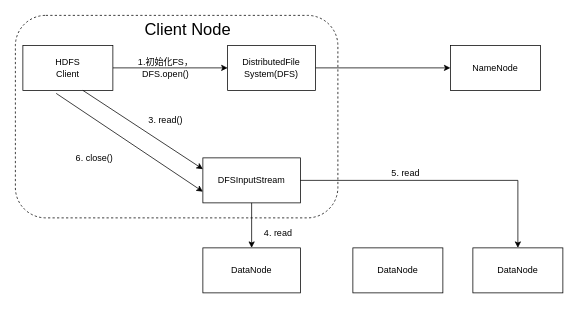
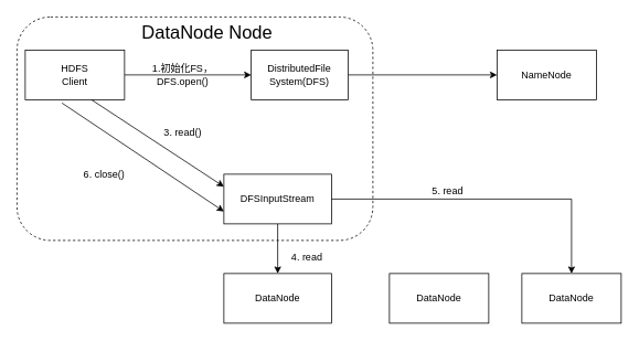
  <mxCell id="0" />
  <mxCell id="1" parent="0" />
  <mxCell id="2" value="" style="rounded=1;whiteSpace=wrap;html=1;dashed=1;fillColor=none;" vertex="1" parent="1"><mxGeometry x="20" y="20" width="430" height="270" as="geometry" /></mxCell>
  <mxCell id="3" value="DFSInputStream" style="rounded=0;whiteSpace=wrap;html=1;fillColor=none;gradientColor=none;" parent="1" vertex="1"><mxGeometry x="270" y="210" width="130" height="60" as="geometry" /></mxCell>
  <mxCell id="4" style="edgeStyle=orthogonalEdgeStyle;rounded=0;orthogonalLoop=1;jettySize=auto;html=1;exitX=1;exitY=0.5;exitDx=0;exitDy=0;entryX=0;entryY=0.5;entryDx=0;entryDy=0;" parent="1" source="5" target="7" edge="1"><mxGeometry relative="1" as="geometry" /></mxCell>
  <mxCell id="5" value="HDFS&lt;br&gt;Client" style="rounded=0;whiteSpace=wrap;html=1;" parent="1" vertex="1"><mxGeometry x="30" y="60" width="120" height="60" as="geometry" /></mxCell>
  <mxCell id="6" style="edgeStyle=orthogonalEdgeStyle;rounded=0;orthogonalLoop=1;jettySize=auto;html=1;exitX=1;exitY=0.5;exitDx=0;exitDy=0;entryX=0;entryY=0.5;entryDx=0;entryDy=0;" parent="1" source="7" target="8" edge="1"><mxGeometry relative="1" as="geometry"><mxPoint x="540" y="90.333" as="targetPoint" /></mxGeometry></mxCell>
  <mxCell id="7" value="DistributedFile&lt;br&gt;System(DFS)" style="rounded=0;whiteSpace=wrap;html=1;" parent="1" vertex="1"><mxGeometry x="303" y="60" width="117" height="60" as="geometry" /></mxCell>
  <mxCell id="8" value="NameNode" style="rounded=0;whiteSpace=wrap;html=1;" parent="1" vertex="1"><mxGeometry x="600" y="60" width="120" height="60" as="geometry" /></mxCell>
  <mxCell id="9" value="1.初始化FS，&lt;br&gt;DFS.open()" style="text;html=1;align=center;verticalAlign=middle;resizable=0;points=[];autosize=1;strokeColor=none;" parent="1" vertex="1"><mxGeometry x="170" y="75" width="100" height="30" as="geometry" /></mxCell>
  <mxCell id="10" style="edgeStyle=orthogonalEdgeStyle;rounded=0;orthogonalLoop=1;jettySize=auto;html=1;exitX=1;exitY=0.5;exitDx=0;exitDy=0;entryX=0.5;entryY=0;entryDx=0;entryDy=0;" parent="1" source="3" target="16" edge="1"><mxGeometry relative="1" as="geometry" /></mxCell>
  <mxCell id="11" style="edgeStyle=orthogonalEdgeStyle;rounded=0;orthogonalLoop=1;jettySize=auto;html=1;exitX=0.5;exitY=1;exitDx=0;exitDy=0;entryX=0.5;entryY=0;entryDx=0;entryDy=0;" edge="1" parent="1" source="3" target="14"><mxGeometry relative="1" as="geometry" /></mxCell>
  <mxCell id="12" value="3. read()" style="text;html=1;align=center;verticalAlign=middle;resizable=0;points=[];autosize=1;strokeColor=none;" parent="1" vertex="1"><mxGeometry x="185" y="150" width="70" height="20" as="geometry" /></mxCell>
  <mxCell id="13" value="6. close()" style="text;html=1;align=center;verticalAlign=middle;resizable=0;points=[];autosize=1;strokeColor=none;" parent="1" vertex="1"><mxGeometry x="90" y="200" width="70" height="20" as="geometry" /></mxCell>
  <mxCell id="14" value="DataNode" style="rounded=0;whiteSpace=wrap;html=1;fillColor=none;gradientColor=none;" parent="1" vertex="1"><mxGeometry x="270" y="330" width="130" height="60" as="geometry" /></mxCell>
  <mxCell id="15" value="DataNode" style="rounded=0;whiteSpace=wrap;html=1;fillColor=none;gradientColor=none;" parent="1" vertex="1"><mxGeometry x="470" y="330" width="120" height="60" as="geometry" /></mxCell>
  <mxCell id="16" value="DataNode" style="rounded=0;whiteSpace=wrap;html=1;fillColor=none;gradientColor=none;" parent="1" vertex="1"><mxGeometry x="630" y="330" width="120" height="60" as="geometry" /></mxCell>
  <mxCell id="17" value="4. read" style="text;html=1;align=center;verticalAlign=middle;resizable=0;points=[];autosize=1;strokeColor=none;" parent="1" vertex="1"><mxGeometry x="340" y="300" width="60" height="20" as="geometry" /></mxCell>
  <mxCell id="18" value="5. read" style="text;html=1;align=center;verticalAlign=middle;resizable=0;points=[];autosize=1;strokeColor=none;" parent="1" vertex="1"><mxGeometry x="510" y="220" width="60" height="20" as="geometry" /></mxCell>
- <mxCell id="19" value="&lt;font style=&quot;font-size: 22px&quot;&gt;Client Node&lt;/font&gt;" style="text;html=1;strokeColor=none;fillColor=none;align=center;verticalAlign=middle;whiteSpace=wrap;rounded=0;dashed=1;" vertex="1" parent="1"><mxGeometry x="140" y="30" width="220" height="20" as="geometry" /></mxCell>
+ <mxCell id="19" value="&lt;font style=&quot;font-size: 22px&quot;&gt;DataNode Node&lt;/font&gt;" style="text;html=1;strokeColor=none;fillColor=none;align=center;verticalAlign=middle;whiteSpace=wrap;rounded=0;dashed=1;" vertex="1" parent="1"><mxGeometry x="140" y="30" width="220" height="20" as="geometry" /></mxCell>
  <mxCell id="20" value="" style="endArrow=classic;html=1;entryX=0;entryY=0.75;entryDx=0;entryDy=0;startArrow=none;exitX=0.37;exitY=1.067;exitDx=0;exitDy=0;exitPerimeter=0;" edge="1" parent="1" source="5" target="3"><mxGeometry width="50" height="50" relative="1" as="geometry"><mxPoint x="200" y="340" as="sourcePoint" /><mxPoint x="390" y="170" as="targetPoint" /></mxGeometry></mxCell>
  <mxCell id="21" value="" style="endArrow=classic;html=1;entryX=0;entryY=0.25;entryDx=0;entryDy=0;" edge="1" parent="1" target="3"><mxGeometry width="50" height="50" relative="1" as="geometry"><mxPoint x="110" y="120" as="sourcePoint" /><mxPoint x="270" y="220" as="targetPoint" /></mxGeometry></mxCell>
